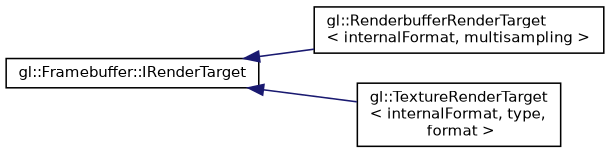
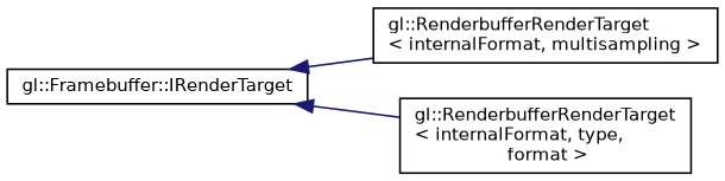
  digraph {
    rankdir=LR
    node [color=black fillcolor=white fontname=Helvetica fontsize=10 shape=record style=filled]
    edge [color=midnightblue dir=back fontname=Helvetica fontsize=10 labelfontname=Helvetica labelfontsize=10 style=solid]
    n1 [height=0.2 label="gl::Framebuffer::IRenderTarget" width=0.4]
    n2 [height=0.2 label="gl::RenderbufferRenderTarget\l\< internalFormat, multisampling \>" width=0.4]
-   n3 [height=0.2 label="gl::TextureRenderTarget\l\< internalFormat, type,\l format \>" width=0.4]
+   n3 [height=0.2 label="gl::RenderbufferRenderTarget\l\< internalFormat, type,\l format \>" width=0.4]
    n1 -> n2
    n1 -> n3
  }
